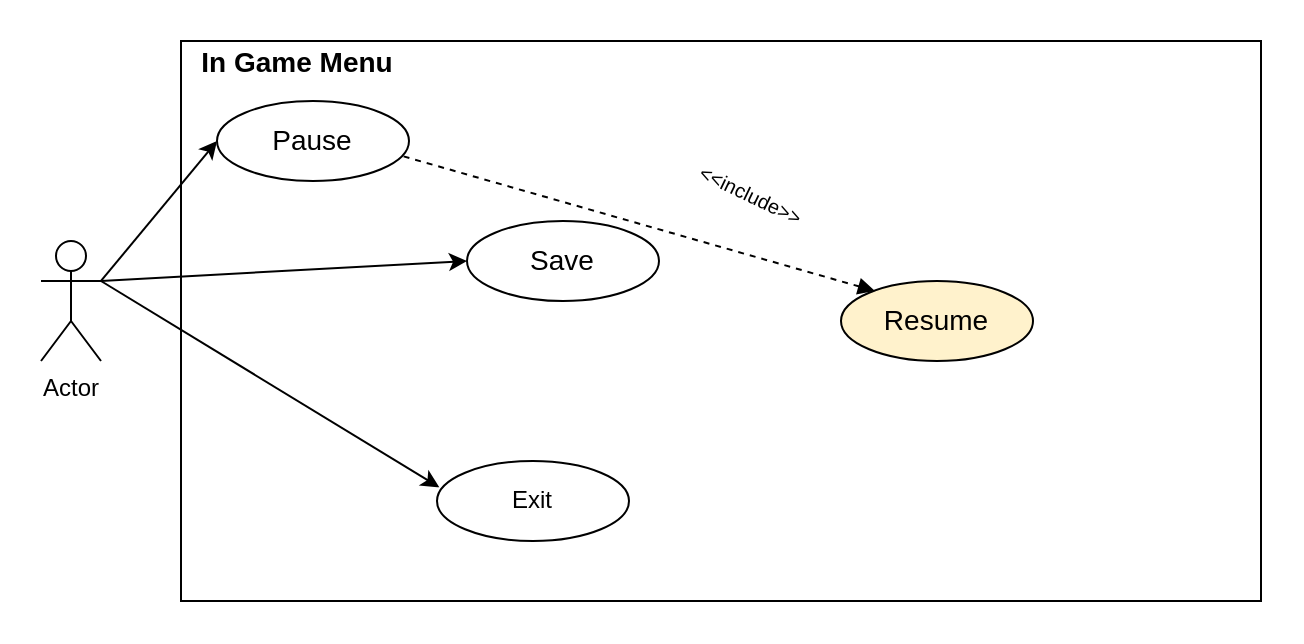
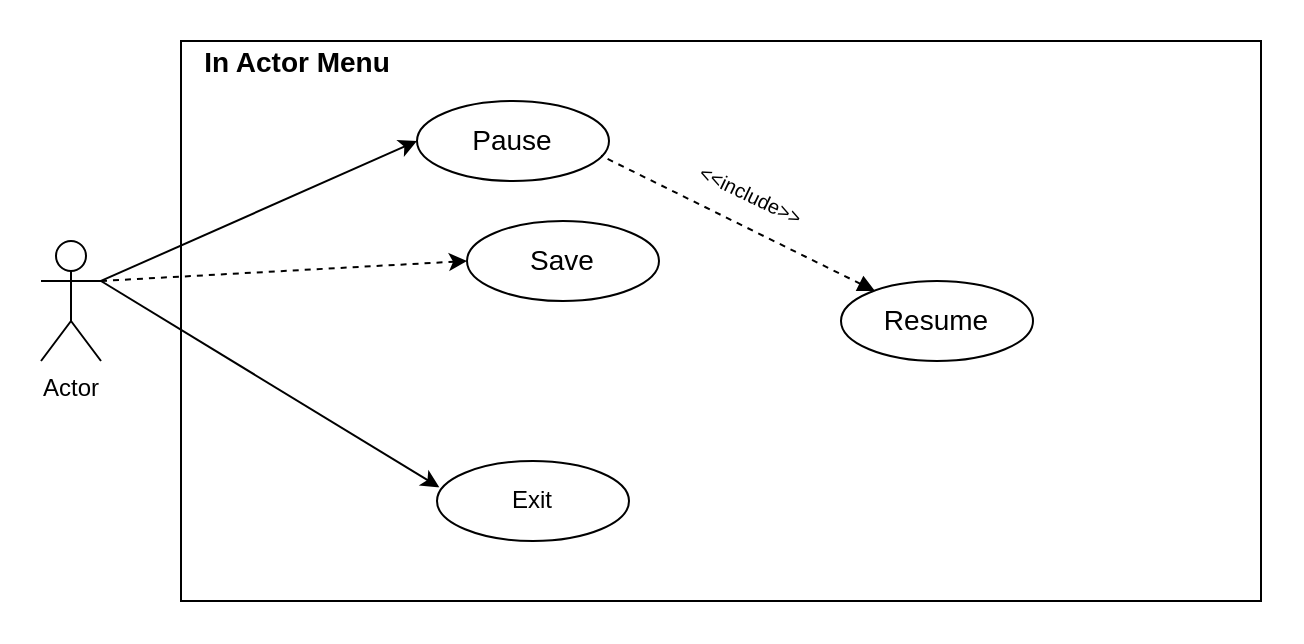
  <mxCell id="0" />
  <mxCell id="1" parent="0" />
  <mxCell id="2" value="Actor" style="shape=umlActor;verticalLabelPosition=bottom;labelBackgroundColor=#ffffff;verticalAlign=top;html=1;outlineConnect=0;" vertex="1" parent="1"><mxGeometry x="20" y="120" width="30" height="60" as="geometry" /></mxCell>
  <mxCell id="3" value="" style="rounded=0;whiteSpace=wrap;html=1;" vertex="1" parent="1"><mxGeometry x="90" y="20" width="540" height="280" as="geometry" /></mxCell>
- <mxCell id="4" value="&lt;div style=&quot;font-size: 14px&quot;&gt;&lt;font style=&quot;font-size: 14px&quot;&gt;&lt;b&gt;&lt;font style=&quot;font-size: 14px&quot;&gt;In Game Menu&lt;/font&gt;&lt;/b&gt;&lt;/font&gt;&lt;/div&gt;" style="text;html=1;align=center;verticalAlign=middle;resizable=0;points=[];autosize=1;" vertex="1" parent="1"><mxGeometry x="88" y="21" width="120" height="20" as="geometry" /></mxCell>
- <mxCell id="5" value="&lt;font style=&quot;font-size: 14px&quot;&gt;Pause&lt;/font&gt;" style="ellipse;whiteSpace=wrap;html=1;" vertex="1" parent="1"><mxGeometry x="108" y="50" width="96" height="40" as="geometry" /></mxCell>
- <mxCell id="6" value="&lt;font style=&quot;font-size: 14px&quot;&gt;Resume&lt;/font&gt;" style="ellipse;whiteSpace=wrap;html=1;fillColor=#fff2cc;" vertex="1" parent="1"><mxGeometry x="420" y="140" width="96" height="40" as="geometry" /></mxCell>
+ <mxCell id="4" value="&lt;div style=&quot;font-size: 14px&quot;&gt;&lt;font style=&quot;font-size: 14px&quot;&gt;&lt;b&gt;&lt;font style=&quot;font-size: 14px&quot;&gt;In Actor Menu&lt;/font&gt;&lt;/b&gt;&lt;/font&gt;&lt;/div&gt;" style="text;html=1;align=center;verticalAlign=middle;resizable=0;points=[];autosize=1;" vertex="1" parent="1"><mxGeometry x="88" y="21" width="120" height="20" as="geometry" /></mxCell>
+ <mxCell id="5" value="&lt;font style=&quot;font-size: 14px&quot;&gt;Pause&lt;/font&gt;" style="ellipse;whiteSpace=wrap;html=1;" vertex="1" parent="1"><mxGeometry x="208" y="50" width="96" height="40" as="geometry" /></mxCell>
+ <mxCell id="6" value="&lt;font style=&quot;font-size: 14px&quot;&gt;Resume&lt;/font&gt;" style="ellipse;whiteSpace=wrap;html=1;" vertex="1" parent="1"><mxGeometry x="420" y="140" width="96" height="40" as="geometry" /></mxCell>
  <mxCell id="7" value="&lt;font style=&quot;font-size: 14px&quot;&gt;Save&lt;/font&gt;" style="ellipse;whiteSpace=wrap;html=1;" vertex="1" parent="1"><mxGeometry x="233" y="110" width="96" height="40" as="geometry" /></mxCell>
  <mxCell id="8" value="Exit" style="ellipse;whiteSpace=wrap;html=1;" vertex="1" parent="1"><mxGeometry x="218" y="230" width="96" height="40" as="geometry" /></mxCell>
  <mxCell id="9" value="" style="endArrow=none;dashed=1;html=1;entryX=0.958;entryY=0.683;entryDx=0;entryDy=0;startArrow=block;startFill=1;entryPerimeter=0;" edge="1" parent="1" target="5"><mxGeometry width="50" height="50" relative="1" as="geometry"><mxPoint x="437" y="145" as="sourcePoint" /><mxPoint x="380" y="100" as="targetPoint" /></mxGeometry></mxCell>
  <mxCell id="10" value="&lt;font style=&quot;font-size: 10px&quot;&gt;&amp;lt;&amp;lt;include&amp;gt;&amp;gt;&lt;/font&gt;" style="text;html=1;align=center;verticalAlign=middle;resizable=0;points=[];autosize=1;rotation=25.7;" vertex="1" parent="1"><mxGeometry x="340" y="87" width="70" height="20" as="geometry" /></mxCell>
  <mxCell id="11" value="" style="endArrow=classic;html=1;entryX=0;entryY=0.5;entryDx=0;entryDy=0;exitX=1;exitY=0.333;exitDx=0;exitDy=0;exitPerimeter=0;" edge="1" parent="1" source="2" target="5"><mxGeometry width="50" height="50" relative="1" as="geometry"><mxPoint x="140" y="240" as="sourcePoint" /><mxPoint x="190" y="190" as="targetPoint" /></mxGeometry></mxCell>
- <mxCell id="12" value="" style="endArrow=classic;html=1;entryX=0;entryY=0.5;entryDx=0;entryDy=0;exitX=1;exitY=0.333;exitDx=0;exitDy=0;exitPerimeter=0;" edge="1" parent="1" source="2" target="7"><mxGeometry width="50" height="50" relative="1" as="geometry"><mxPoint x="50" y="143.064" as="sourcePoint" /><mxPoint x="208" y="70" as="targetPoint" /></mxGeometry></mxCell>
+ <mxCell id="12" value="" style="endArrow=classic;html=1;entryX=0;entryY=0.5;entryDx=0;entryDy=0;exitX=1;exitY=0.333;exitDx=0;exitDy=0;exitPerimeter=0;dashed=1;" edge="1" parent="1" source="2" target="7"><mxGeometry width="50" height="50" relative="1" as="geometry"><mxPoint x="50" y="143.064" as="sourcePoint" /><mxPoint x="208" y="70" as="targetPoint" /></mxGeometry></mxCell>
  <mxCell id="13" value="" style="endArrow=classic;html=1;entryX=0.012;entryY=0.329;entryDx=0;entryDy=0;entryPerimeter=0;" edge="1" parent="1" target="8"><mxGeometry width="50" height="50" relative="1" as="geometry"><mxPoint x="50" y="140" as="sourcePoint" /><mxPoint x="218" y="80" as="targetPoint" /></mxGeometry></mxCell>
